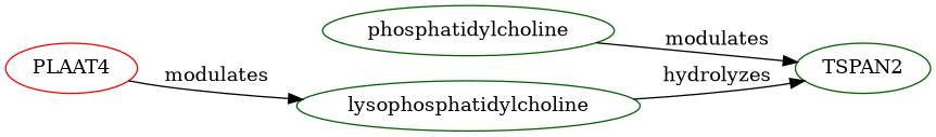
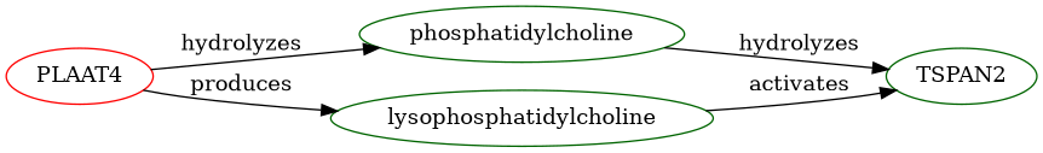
  digraph {
    rankdir=LR
    node [color=darkgreen]
    n1 [color=red label=PLAAT4]
    phosphatidylcholine
    lysophosphatidylcholine
    n4 [label=TSPAN2]
-   n1 -> lysophosphatidylcholine [evidence="PLAAT1 produces lysophosphatidylcholine from phosphatidylcholine (PMID: 34567890)" label=modulates probability=0.7]
-   phosphatidylcholine -> n4 [evidence="Phosphatidylcholine levels influence TSPAN1 expression (PMID: 23456789)" label=modulates probability=0.6]
-   lysophosphatidylcholine -> n4 [evidence="Lysophosphatidylcholine can activate TSPAN1 signaling pathways (PMID: 45678901)" label=hydrolyzes probability=0.5]
+   n1 -> phosphatidylcholine [evidence="PLAAT1 hydrolyzes phosphatidylcholine to release fatty acids (PMID: 12345678)" label=hydrolyzes probability=0.8]
+   n1 -> lysophosphatidylcholine [evidence="PLAAT1 produces lysophosphatidylcholine from phosphatidylcholine (PMID: 34567890)" label=produces probability=0.7]
+   phosphatidylcholine -> n4 [evidence="Phosphatidylcholine levels influence TSPAN1 expression (PMID: 23456789)" label=hydrolyzes probability=0.6]
+   lysophosphatidylcholine -> n4 [evidence="Lysophosphatidylcholine can activate TSPAN1 signaling pathways (PMID: 45678901)" label=activates probability=0.5]
  }
